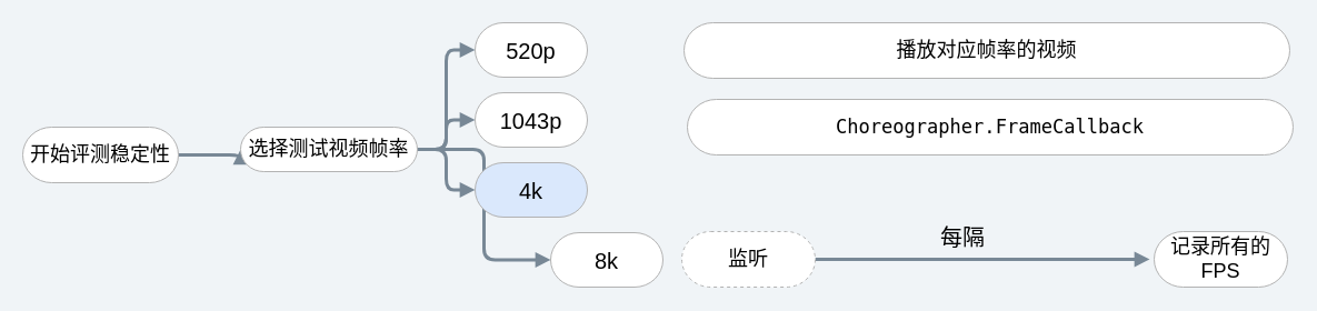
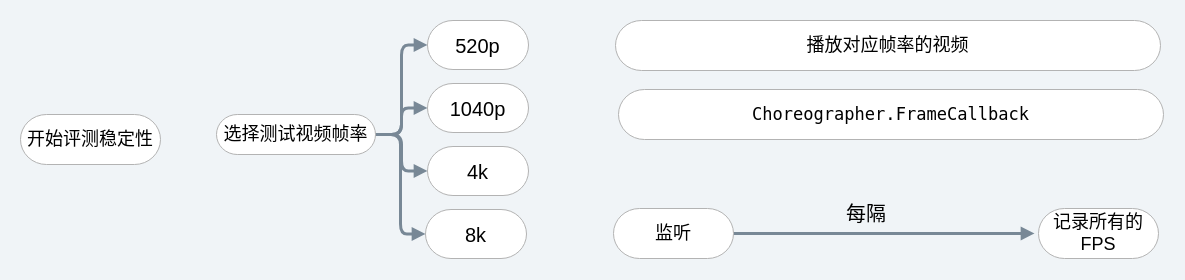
  <mxCell id="0" />
  <mxCell id="1" parent="0" />
- <mxCell id="2" style="edgeStyle=orthogonalEdgeStyle;rounded=1;orthogonalLoop=1;jettySize=auto;html=1;entryX=0;entryY=0.5;entryDx=0;entryDy=0;fontFamily=Helvetica;fontSize=18;fontColor=default;strokeColor=#788896;strokeWidth=3;endArrow=block;endFill=1;sourcePerimeterSpacing=0;targetPerimeterSpacing=4;endSize=6;jumpStyle=arc;arcSize=20;" edge="1" parent="1" source="3" target="8"><mxGeometry relative="1" as="geometry"><Array as="points"><mxPoint x="208" y="139" /><mxPoint x="208" y="139" /></Array></mxGeometry></mxCell>
  <mxCell id="3" value="开始评测稳定性" style="rounded=1;whiteSpace=wrap;html=1;corner=4;arcSize=52;imageWidth=24;strokeColor=#B3B3B3;strokeWidth=1;fontSize=18;spacingLeft=4;spacingRight=4;" vertex="1" parent="1"><mxGeometry x="20" y="114" width="140" height="50" as="geometry" /></mxCell>
  <mxCell id="4" style="edgeStyle=orthogonalEdgeStyle;shape=connector;rounded=1;jumpStyle=arc;jumpSize=200;orthogonalLoop=1;jettySize=auto;html=1;exitX=1;exitY=0.5;exitDx=0;exitDy=0;entryX=0;entryY=0.5;entryDx=0;entryDy=0;labelBackgroundColor=default;fontFamily=Helvetica;fontSize=20;fontColor=default;endArrow=block;endFill=1;endSize=6;sourcePerimeterSpacing=0;targetPerimeterSpacing=4;strokeColor=#788896;strokeWidth=3;" edge="1" parent="1" source="8" target="10"><mxGeometry relative="1" as="geometry" /></mxCell>
  <mxCell id="5" style="edgeStyle=orthogonalEdgeStyle;shape=connector;rounded=1;jumpStyle=arc;jumpSize=200;orthogonalLoop=1;jettySize=auto;html=1;exitX=1;exitY=0.5;exitDx=0;exitDy=0;entryX=0;entryY=0.5;entryDx=0;entryDy=0;labelBackgroundColor=default;fontFamily=Helvetica;fontSize=20;fontColor=default;endArrow=block;endFill=1;endSize=6;sourcePerimeterSpacing=0;targetPerimeterSpacing=4;strokeColor=#788896;strokeWidth=3;" edge="1" parent="1" source="8" target="9"><mxGeometry relative="1" as="geometry" /></mxCell>
  <mxCell id="6" style="edgeStyle=orthogonalEdgeStyle;shape=connector;rounded=1;jumpStyle=arc;jumpSize=200;orthogonalLoop=1;jettySize=auto;html=1;exitX=1;exitY=0.5;exitDx=0;exitDy=0;entryX=0;entryY=0.5;entryDx=0;entryDy=0;labelBackgroundColor=default;fontFamily=Helvetica;fontSize=20;fontColor=default;endArrow=block;endFill=1;endSize=6;sourcePerimeterSpacing=0;targetPerimeterSpacing=4;strokeColor=#788896;strokeWidth=3;" edge="1" parent="1" source="8" target="11"><mxGeometry relative="1" as="geometry" /></mxCell>
  <mxCell id="7" style="edgeStyle=orthogonalEdgeStyle;shape=connector;rounded=1;jumpStyle=arc;jumpSize=200;orthogonalLoop=1;jettySize=auto;html=1;exitX=1;exitY=0.5;exitDx=0;exitDy=0;entryX=0;entryY=0.5;entryDx=0;entryDy=0;labelBackgroundColor=default;fontFamily=Helvetica;fontSize=20;fontColor=default;endArrow=block;endFill=1;endSize=6;sourcePerimeterSpacing=0;targetPerimeterSpacing=4;strokeColor=#788896;strokeWidth=3;" edge="1" parent="1" source="8" target="12"><mxGeometry relative="1" as="geometry" /></mxCell>
  <mxCell id="8" value="选择测试视频帧率" style="rounded=1;whiteSpace=wrap;html=1;corner=4;arcSize=52;imageWidth=24;strokeColor=#B3B3B3;strokeWidth=1;fontSize=18;spacingLeft=4;spacingRight=4;" vertex="1" parent="1"><mxGeometry x="216" y="114" width="159" height="40" as="geometry" /></mxCell>
- <mxCell id="9" value="1043p" style="rounded=1;whiteSpace=wrap;html=1;corner=4;arcSize=52;imageWidth=24;strokeColor=#B3B3B3;strokeWidth=1;fontSize=20;spacingLeft=4;spacingRight=4;" vertex="1" parent="1"><mxGeometry x="427" y="83" width="101" height="49" as="geometry" /></mxCell>
+ <mxCell id="9" value="1040p" style="rounded=1;whiteSpace=wrap;html=1;corner=4;arcSize=52;imageWidth=24;strokeColor=#B3B3B3;strokeWidth=1;fontSize=20;spacingLeft=4;spacingRight=4;" vertex="1" parent="1"><mxGeometry x="427" y="83" width="101" height="49" as="geometry" /></mxCell>
  <mxCell id="10" value="520p" style="rounded=1;whiteSpace=wrap;html=1;corner=4;arcSize=52;imageWidth=24;strokeColor=#B3B3B3;strokeWidth=1;fontSize=20;spacingLeft=4;spacingRight=4;" vertex="1" parent="1"><mxGeometry x="427" y="20" width="101" height="49" as="geometry" /></mxCell>
- <mxCell id="11" value="4k" style="rounded=1;whiteSpace=wrap;html=1;corner=4;arcSize=52;imageWidth=24;strokeColor=#B3B3B3;strokeWidth=1;fontSize=20;spacingLeft=4;spacingRight=4;fillColor=#dae8fc;" vertex="1" parent="1"><mxGeometry x="427" y="146" width="101" height="49" as="geometry" /></mxCell>
- <mxCell id="12" value="8k" style="rounded=1;whiteSpace=wrap;html=1;corner=4;arcSize=52;imageWidth=24;strokeColor=#B3B3B3;strokeWidth=1;fontSize=20;spacingLeft=4;spacingRight=4;" vertex="1" parent="1"><mxGeometry x="495" y="209" width="101" height="49" as="geometry" /></mxCell>
+ <mxCell id="11" value="4k" style="rounded=1;whiteSpace=wrap;html=1;corner=4;arcSize=52;imageWidth=24;strokeColor=#B3B3B3;strokeWidth=1;fontSize=20;spacingLeft=4;spacingRight=4;" vertex="1" parent="1"><mxGeometry x="427" y="146" width="101" height="49" as="geometry" /></mxCell>
+ <mxCell id="12" value="8k" style="rounded=1;whiteSpace=wrap;html=1;corner=4;arcSize=52;imageWidth=24;strokeColor=#B3B3B3;strokeWidth=1;fontSize=20;spacingLeft=4;spacingRight=4;" vertex="1" parent="1"><mxGeometry x="425" y="209" width="101" height="49" as="geometry" /></mxCell>
  <mxCell id="13" value="播放对应帧率的视频" style="rounded=1;whiteSpace=wrap;html=1;corner=4;arcSize=52;imageWidth=24;strokeColor=#B3B3B3;strokeWidth=1;fontSize=18;spacingLeft=4;spacingRight=4;" vertex="1" parent="1"><mxGeometry x="615" y="20" width="545" height="50" as="geometry" /></mxCell>
  <mxCell id="14" style="edgeStyle=orthogonalEdgeStyle;shape=connector;rounded=1;jumpStyle=arc;jumpSize=200;orthogonalLoop=1;jettySize=auto;html=1;exitX=1;exitY=0.5;exitDx=0;exitDy=0;labelBackgroundColor=default;fontFamily=Helvetica;fontSize=20;fontColor=#000000;endArrow=block;endFill=1;endSize=6;sourcePerimeterSpacing=0;targetPerimeterSpacing=4;strokeColor=#788896;strokeWidth=3;" edge="1" parent="1" source="15" target="17"><mxGeometry relative="1" as="geometry" /></mxCell>
- <mxCell id="15" value="监听" style="rounded=1;whiteSpace=wrap;html=1;corner=4;arcSize=52;imageWidth=24;strokeColor=#B3B3B3;strokeWidth=1;fontSize=18;spacingLeft=4;spacingRight=4;dashed=1;" vertex="1" parent="1"><mxGeometry x="613" y="208" width="120" height="50" as="geometry" /></mxCell>
+ <mxCell id="15" value="监听" style="rounded=1;whiteSpace=wrap;html=1;corner=4;arcSize=52;imageWidth=24;strokeColor=#B3B3B3;strokeWidth=1;fontSize=18;spacingLeft=4;spacingRight=4;" vertex="1" parent="1"><mxGeometry x="613" y="208" width="120" height="50" as="geometry" /></mxCell>
  <mxCell id="16" value="&lt;pre style=&quot;font-family: &amp;quot;jetbrains mono&amp;quot;, monospace; font-size: 12.8pt;&quot;&gt;&lt;span style=&quot;&quot;&gt;Choreographer&lt;/span&gt;.&lt;span style=&quot;&quot;&gt;FrameCallback&lt;/span&gt;&lt;/pre&gt;" style="rounded=1;whiteSpace=wrap;html=1;corner=4;arcSize=52;imageWidth=24;strokeColor=#B3B3B3;strokeWidth=1;fontSize=18;spacingLeft=4;spacingRight=4;labelBackgroundColor=none;fontColor=#000000;" vertex="1" parent="1"><mxGeometry x="618" y="89" width="545" height="50" as="geometry" /></mxCell>
  <mxCell id="17" value="记录所有的FPS" style="rounded=1;whiteSpace=wrap;html=1;corner=4;arcSize=52;imageWidth=24;strokeColor=#B3B3B3;strokeWidth=1;fontSize=18;spacingLeft=4;spacingRight=4;" vertex="1" parent="1"><mxGeometry x="1038" y="208" width="120" height="50" as="geometry" /></mxCell>
  <mxCell id="18" value="每隔" style="text;html=1;strokeColor=none;fillColor=none;align=center;verticalAlign=middle;whiteSpace=wrap;rounded=0;labelBackgroundColor=none;fontFamily=Helvetica;fontSize=20;fontColor=#000000;" vertex="1" parent="1"><mxGeometry x="836" y="198" width="60" height="30" as="geometry" /></mxCell>
